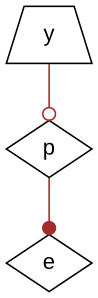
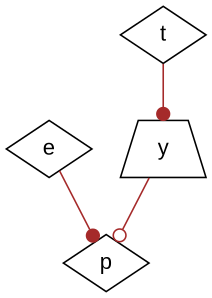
  digraph {
    fontname="Liberation Sans"
    node [color=black fontname="Liberation Sans" shape=diamond]
    edge [arrowhead=dot color=brown fontname="Liberation Sans"]
    e
+   t
    y [shape=trapezium]
    p
+   t -> y
    y -> p [arrowhead=odot]
-   p -> e
+   e -> p
  }
